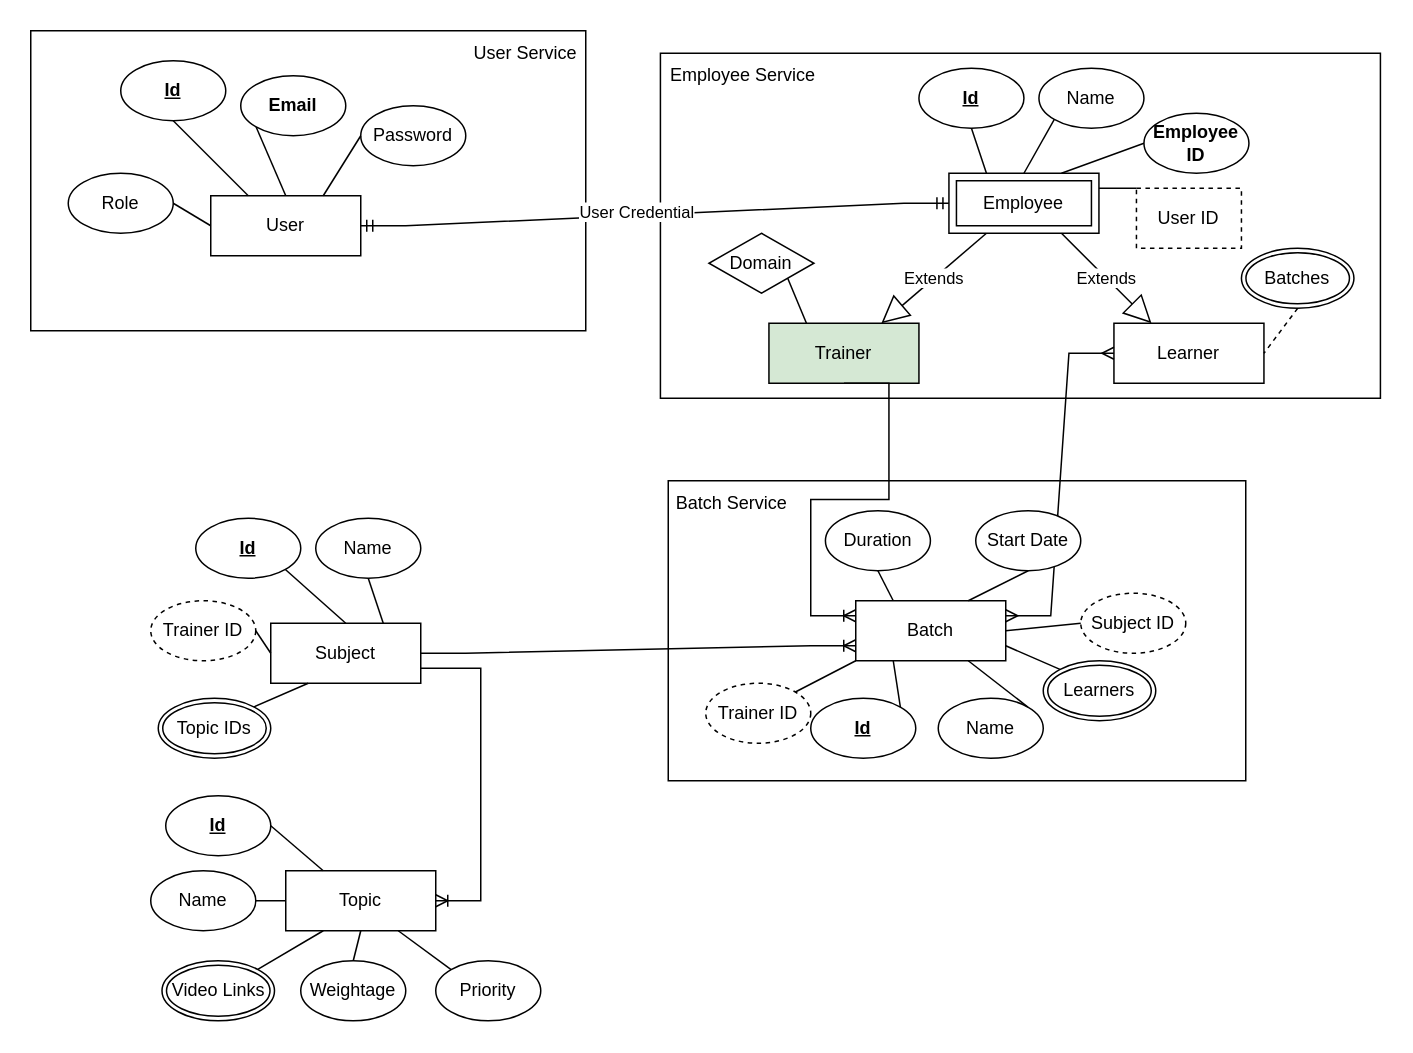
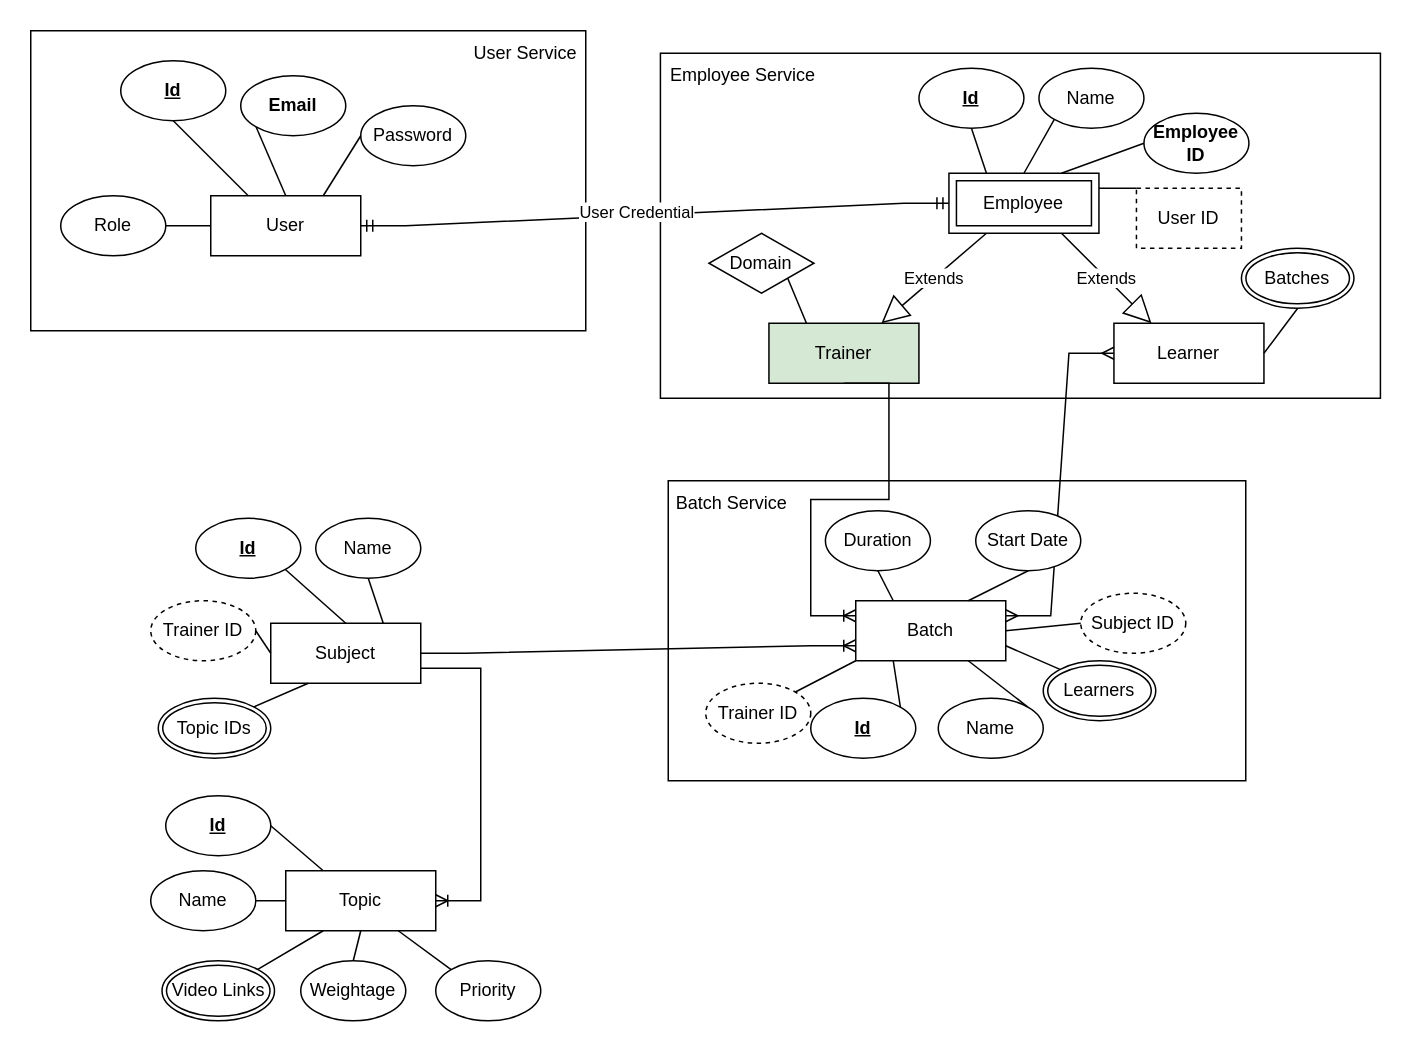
  <mxCell id="0" />
  <mxCell id="1" parent="0" />
  <mxCell id="2" value="" style="rounded=0;whiteSpace=wrap;html=1;" vertex="1" parent="1"><mxGeometry x="445" y="320" width="385" height="200" as="geometry" /></mxCell>
  <mxCell id="3" value="" style="rounded=0;whiteSpace=wrap;html=1;" parent="1" vertex="1"><mxGeometry x="439.78" y="35" width="480" height="230" as="geometry" /></mxCell>
  <mxCell id="4" value="" style="rounded=0;whiteSpace=wrap;html=1;" parent="1" vertex="1"><mxGeometry x="20" y="20" width="370" height="200" as="geometry" /></mxCell>
  <mxCell id="5" value="Employee" style="shape=ext;margin=3;double=1;whiteSpace=wrap;html=1;align=center;" parent="1" vertex="1"><mxGeometry x="632.13" y="115" width="100" height="40" as="geometry" /></mxCell>
  <mxCell id="6" value="Trainer" style="whiteSpace=wrap;html=1;align=center;fillColor=#d5e8d4;" parent="1" vertex="1"><mxGeometry x="512.13" y="215" width="100" height="40" as="geometry" /></mxCell>
  <mxCell id="7" value="Learner" style="whiteSpace=wrap;html=1;align=center;" parent="1" vertex="1"><mxGeometry x="742.13" y="215" width="100" height="40" as="geometry" /></mxCell>
  <mxCell id="8" value="&lt;b&gt;&lt;u&gt;Id&lt;/u&gt;&lt;/b&gt;" style="ellipse;whiteSpace=wrap;html=1;align=center;" parent="1" vertex="1"><mxGeometry x="612.13" y="45" width="70" height="40" as="geometry" /></mxCell>
  <mxCell id="9" value="Name" style="ellipse;whiteSpace=wrap;html=1;align=center;" parent="1" vertex="1"><mxGeometry x="692.13" y="45" width="70" height="40" as="geometry" /></mxCell>
  <mxCell id="10" value="&lt;b&gt;Employee ID&lt;/b&gt;" style="ellipse;whiteSpace=wrap;html=1;align=center;" parent="1" vertex="1"><mxGeometry x="762.13" y="75" width="70" height="40" as="geometry" /></mxCell>
  <mxCell id="11" value="" style="endArrow=none;html=1;rounded=0;exitX=0.5;exitY=1;exitDx=0;exitDy=0;entryX=0.25;entryY=0;entryDx=0;entryDy=0;" parent="1" source="8" target="5" edge="1"><mxGeometry relative="1" as="geometry"><mxPoint x="597.13" y="99" as="sourcePoint" /><mxPoint x="642.13" y="125" as="targetPoint" /></mxGeometry></mxCell>
  <mxCell id="12" value="" style="endArrow=none;html=1;rounded=0;exitX=0;exitY=1;exitDx=0;exitDy=0;entryX=0.5;entryY=0;entryDx=0;entryDy=0;" parent="1" source="9" target="5" edge="1"><mxGeometry relative="1" as="geometry"><mxPoint x="657.13" y="95" as="sourcePoint" /><mxPoint x="667.13" y="125" as="targetPoint" /></mxGeometry></mxCell>
  <mxCell id="13" value="" style="endArrow=none;html=1;rounded=0;exitX=0;exitY=0.5;exitDx=0;exitDy=0;entryX=0.75;entryY=0;entryDx=0;entryDy=0;" parent="1" source="10" target="5" edge="1"><mxGeometry relative="1" as="geometry"><mxPoint x="712.13" y="89" as="sourcePoint" /><mxPoint x="692.13" y="125" as="targetPoint" /></mxGeometry></mxCell>
  <mxCell id="14" value="Extends" style="endArrow=block;endSize=16;endFill=0;html=1;rounded=0;exitX=0.25;exitY=1;exitDx=0;exitDy=0;entryX=0.75;entryY=0;entryDx=0;entryDy=0;" parent="1" source="5" target="6" edge="1"><mxGeometry width="160" relative="1" as="geometry"><mxPoint x="657.13" y="185" as="sourcePoint" /><mxPoint x="762.13" y="215" as="targetPoint" /></mxGeometry></mxCell>
  <mxCell id="15" value="Extends" style="endArrow=block;endSize=16;endFill=0;html=1;rounded=0;exitX=0.75;exitY=1;exitDx=0;exitDy=0;entryX=0.25;entryY=0;entryDx=0;entryDy=0;" parent="1" source="5" target="7" edge="1"><mxGeometry width="160" relative="1" as="geometry"><mxPoint x="667.13" y="165" as="sourcePoint" /><mxPoint x="597.13" y="225" as="targetPoint" /></mxGeometry></mxCell>
  <mxCell id="16" value="Domain" style="rhombus;whiteSpace=wrap;html=1;align=center;" parent="1" vertex="1"><mxGeometry x="472.13" y="155" width="70" height="40" as="geometry" /></mxCell>
  <mxCell id="17" value="" style="endArrow=none;html=1;rounded=0;exitX=1;exitY=1;exitDx=0;exitDy=0;entryX=0.25;entryY=0;entryDx=0;entryDy=0;" parent="1" source="16" target="6" edge="1"><mxGeometry relative="1" as="geometry"><mxPoint x="502.13" y="205" as="sourcePoint" /><mxPoint x="522.13" y="225" as="targetPoint" /></mxGeometry></mxCell>
  <mxCell id="18" value="User ID" style="whiteSpace=wrap;html=1;align=center;dashed=1;rounded=0;" parent="1" vertex="1"><mxGeometry x="757.13" y="125" width="70" height="40" as="geometry" /></mxCell>
  <mxCell id="19" value="" style="endArrow=none;html=1;rounded=0;exitX=0;exitY=0;exitDx=0;exitDy=0;entryX=1;entryY=0.25;entryDx=0;entryDy=0;" parent="1" source="18" target="5" edge="1"><mxGeometry relative="1" as="geometry"><mxPoint x="772.13" y="105" as="sourcePoint" /><mxPoint x="717.13" y="125" as="targetPoint" /></mxGeometry></mxCell>
  <mxCell id="20" value="User" style="whiteSpace=wrap;html=1;align=center;" parent="1" vertex="1"><mxGeometry x="140" y="130" width="100" height="40" as="geometry" /></mxCell>
  <mxCell id="21" value="&lt;b&gt;&lt;u&gt;Id&lt;/u&gt;&lt;/b&gt;" style="ellipse;whiteSpace=wrap;html=1;align=center;" parent="1" vertex="1"><mxGeometry x="80" y="40" width="70" height="40" as="geometry" /></mxCell>
  <mxCell id="22" value="&lt;b&gt;Email&lt;/b&gt;" style="ellipse;whiteSpace=wrap;html=1;align=center;" parent="1" vertex="1"><mxGeometry x="160" y="50" width="70" height="40" as="geometry" /></mxCell>
  <mxCell id="23" value="Password" style="ellipse;whiteSpace=wrap;html=1;align=center;" parent="1" vertex="1"><mxGeometry x="240" y="70" width="70" height="40" as="geometry" /></mxCell>
- <mxCell id="24" value="Role" style="ellipse;whiteSpace=wrap;html=1;align=center;" parent="1" vertex="1"><mxGeometry x="45" y="115" width="70" height="40" as="geometry" /></mxCell>
+ <mxCell id="24" value="Role" style="ellipse;whiteSpace=wrap;html=1;align=center;" parent="1" vertex="1"><mxGeometry x="40" y="130" width="70" height="40" as="geometry" /></mxCell>
  <mxCell id="25" value="" style="endArrow=none;html=1;rounded=0;exitX=1;exitY=0.5;exitDx=0;exitDy=0;entryX=0;entryY=0.5;entryDx=0;entryDy=0;" parent="1" source="24" target="20" edge="1"><mxGeometry relative="1" as="geometry"><mxPoint x="385" y="200" as="sourcePoint" /><mxPoint x="395" y="230" as="targetPoint" /></mxGeometry></mxCell>
  <mxCell id="26" value="" style="endArrow=none;html=1;rounded=0;exitX=0.5;exitY=1;exitDx=0;exitDy=0;entryX=0.25;entryY=0;entryDx=0;entryDy=0;" parent="1" source="21" target="20" edge="1"><mxGeometry relative="1" as="geometry"><mxPoint x="100" y="110" as="sourcePoint" /><mxPoint x="150" y="150" as="targetPoint" /></mxGeometry></mxCell>
  <mxCell id="27" value="" style="endArrow=none;html=1;rounded=0;exitX=0;exitY=1;exitDx=0;exitDy=0;entryX=0.5;entryY=0;entryDx=0;entryDy=0;" parent="1" source="22" target="20" edge="1"><mxGeometry relative="1" as="geometry"><mxPoint x="125" y="90" as="sourcePoint" /><mxPoint x="175" y="140" as="targetPoint" /></mxGeometry></mxCell>
  <mxCell id="28" value="" style="endArrow=none;html=1;rounded=0;exitX=0;exitY=0.5;exitDx=0;exitDy=0;entryX=0.75;entryY=0;entryDx=0;entryDy=0;" parent="1" source="23" target="20" edge="1"><mxGeometry relative="1" as="geometry"><mxPoint x="180" y="94" as="sourcePoint" /><mxPoint x="200" y="140" as="targetPoint" /></mxGeometry></mxCell>
  <mxCell id="29" value="" style="edgeStyle=entityRelationEdgeStyle;fontSize=12;html=1;endArrow=ERmandOne;startArrow=ERmandOne;rounded=0;entryX=0;entryY=0.5;entryDx=0;entryDy=0;exitX=1;exitY=0.5;exitDx=0;exitDy=0;" parent="1" source="20" target="5" edge="1"><mxGeometry width="100" height="100" relative="1" as="geometry"><mxPoint x="330" y="200" as="sourcePoint" /><mxPoint x="430" y="100" as="targetPoint" /></mxGeometry></mxCell>
  <mxCell id="30" value="User Credential" style="edgeLabel;html=1;align=center;verticalAlign=middle;resizable=0;points=[];" parent="29" vertex="1" connectable="0"><mxGeometry x="-0.061" y="3" relative="1" as="geometry"><mxPoint as="offset" /></mxGeometry></mxCell>
  <mxCell id="31" value="Batches" style="ellipse;shape=doubleEllipse;margin=3;whiteSpace=wrap;html=1;align=center;" parent="1" vertex="1"><mxGeometry x="827.13" y="165" width="75" height="40" as="geometry" /></mxCell>
- <mxCell id="32" value="" style="endArrow=none;html=1;rounded=0;exitX=0.5;exitY=1;exitDx=0;exitDy=0;entryX=1;entryY=0.5;entryDx=0;entryDy=0;dashed=1;" parent="1" source="31" target="7" edge="1"><mxGeometry relative="1" as="geometry"><mxPoint x="778.13" y="141" as="sourcePoint" /><mxPoint x="742.13" y="135" as="targetPoint" /></mxGeometry></mxCell>
+ <mxCell id="32" value="" style="endArrow=none;html=1;rounded=0;exitX=0.5;exitY=1;exitDx=0;exitDy=0;entryX=1;entryY=0.5;entryDx=0;entryDy=0;" parent="1" source="31" target="7" edge="1"><mxGeometry relative="1" as="geometry"><mxPoint x="778.13" y="141" as="sourcePoint" /><mxPoint x="742.13" y="135" as="targetPoint" /></mxGeometry></mxCell>
  <mxCell id="33" value="Batch" style="whiteSpace=wrap;html=1;align=center;" parent="1" vertex="1"><mxGeometry x="570" y="400" width="100" height="40" as="geometry" /></mxCell>
  <mxCell id="34" value="&lt;b&gt;&lt;u&gt;Id&lt;/u&gt;&lt;/b&gt;" style="ellipse;whiteSpace=wrap;html=1;align=center;" parent="1" vertex="1"><mxGeometry x="540" y="465" width="70" height="40" as="geometry" /></mxCell>
  <mxCell id="35" value="Name" style="ellipse;whiteSpace=wrap;html=1;align=center;" parent="1" vertex="1"><mxGeometry x="625" y="465" width="70" height="40" as="geometry" /></mxCell>
  <mxCell id="36" value="Learners" style="ellipse;shape=doubleEllipse;margin=3;whiteSpace=wrap;html=1;align=center;" parent="1" vertex="1"><mxGeometry x="695" y="440" width="75" height="40" as="geometry" /></mxCell>
  <mxCell id="37" value="" style="edgeStyle=entityRelationEdgeStyle;fontSize=12;html=1;endArrow=ERmany;startArrow=ERmany;rounded=0;entryX=0;entryY=0.5;entryDx=0;entryDy=0;exitX=1;exitY=0.25;exitDx=0;exitDy=0;" parent="1" source="33" target="7" edge="1"><mxGeometry width="100" height="100" relative="1" as="geometry"><mxPoint x="420" y="380" as="sourcePoint" /><mxPoint x="520" y="280" as="targetPoint" /></mxGeometry></mxCell>
  <mxCell id="38" value="" style="endArrow=none;html=1;rounded=0;exitX=0;exitY=0;exitDx=0;exitDy=0;entryX=1;entryY=0.75;entryDx=0;entryDy=0;" parent="1" source="36" target="33" edge="1"><mxGeometry relative="1" as="geometry"><mxPoint x="813" y="295" as="sourcePoint" /><mxPoint x="790" y="325" as="targetPoint" /></mxGeometry></mxCell>
  <mxCell id="39" value="" style="endArrow=none;html=1;rounded=0;exitX=1;exitY=0;exitDx=0;exitDy=0;entryX=0.75;entryY=1;entryDx=0;entryDy=0;" parent="1" source="35" target="33" edge="1"><mxGeometry relative="1" as="geometry"><mxPoint x="719" y="451" as="sourcePoint" /><mxPoint x="680" y="440" as="targetPoint" /></mxGeometry></mxCell>
  <mxCell id="40" value="" style="endArrow=none;html=1;rounded=0;exitX=1;exitY=0;exitDx=0;exitDy=0;entryX=0.25;entryY=1;entryDx=0;entryDy=0;" parent="1" source="34" target="33" edge="1"><mxGeometry relative="1" as="geometry"><mxPoint x="694" y="481" as="sourcePoint" /><mxPoint x="655" y="450" as="targetPoint" /></mxGeometry></mxCell>
  <mxCell id="41" value="Trainer ID" style="ellipse;whiteSpace=wrap;html=1;align=center;dashed=1;" parent="1" vertex="1"><mxGeometry x="470" y="455" width="70" height="40" as="geometry" /></mxCell>
  <mxCell id="42" value="" style="endArrow=none;html=1;rounded=0;exitX=1;exitY=0;exitDx=0;exitDy=0;entryX=0;entryY=1;entryDx=0;entryDy=0;" parent="1" source="41" target="33" edge="1"><mxGeometry relative="1" as="geometry"><mxPoint x="609" y="481" as="sourcePoint" /><mxPoint x="605" y="450" as="targetPoint" /></mxGeometry></mxCell>
  <mxCell id="43" value="Subject" style="whiteSpace=wrap;html=1;align=center;" parent="1" vertex="1"><mxGeometry x="180" y="415" width="100" height="40" as="geometry" /></mxCell>
  <mxCell id="44" value="&lt;b&gt;&lt;u&gt;Id&lt;/u&gt;&lt;/b&gt;" style="ellipse;whiteSpace=wrap;html=1;align=center;" parent="1" vertex="1"><mxGeometry x="130" y="345" width="70" height="40" as="geometry" /></mxCell>
  <mxCell id="45" value="Name" style="ellipse;whiteSpace=wrap;html=1;align=center;" parent="1" vertex="1"><mxGeometry x="210" y="345" width="70" height="40" as="geometry" /></mxCell>
  <mxCell id="46" value="Trainer ID" style="ellipse;whiteSpace=wrap;html=1;align=center;dashed=1;" parent="1" vertex="1"><mxGeometry x="100" y="400" width="70" height="40" as="geometry" /></mxCell>
  <mxCell id="47" value="Topic IDs" style="ellipse;shape=doubleEllipse;margin=3;whiteSpace=wrap;html=1;align=center;" parent="1" vertex="1"><mxGeometry x="105" y="465" width="75" height="40" as="geometry" /></mxCell>
  <mxCell id="48" value="Start Date" style="ellipse;whiteSpace=wrap;html=1;align=center;" parent="1" vertex="1"><mxGeometry x="650" y="340" width="70" height="40" as="geometry" /></mxCell>
  <mxCell id="49" value="Duration" style="ellipse;whiteSpace=wrap;html=1;align=center;" parent="1" vertex="1"><mxGeometry x="549.78" y="340" width="70" height="40" as="geometry" /></mxCell>
  <mxCell id="50" value="" style="endArrow=none;html=1;rounded=0;exitX=0.5;exitY=1;exitDx=0;exitDy=0;entryX=0.25;entryY=0;entryDx=0;entryDy=0;" parent="1" source="49" target="33" edge="1"><mxGeometry relative="1" as="geometry"><mxPoint x="539" y="471" as="sourcePoint" /><mxPoint x="580" y="450" as="targetPoint" /></mxGeometry></mxCell>
  <mxCell id="51" value="" style="endArrow=none;html=1;rounded=0;exitX=0.75;exitY=0;exitDx=0;exitDy=0;entryX=0.5;entryY=1;entryDx=0;entryDy=0;" parent="1" source="33" target="48" edge="1"><mxGeometry relative="1" as="geometry"><mxPoint x="549" y="481" as="sourcePoint" /><mxPoint x="590" y="460" as="targetPoint" /></mxGeometry></mxCell>
  <mxCell id="52" value="Subject ID" style="ellipse;whiteSpace=wrap;html=1;align=center;dashed=1;" parent="1" vertex="1"><mxGeometry x="720" y="395" width="70" height="40" as="geometry" /></mxCell>
  <mxCell id="53" value="" style="endArrow=none;html=1;rounded=0;exitX=0;exitY=0.5;exitDx=0;exitDy=0;entryX=1;entryY=0.5;entryDx=0;entryDy=0;" parent="1" source="52" target="33" edge="1"><mxGeometry relative="1" as="geometry"><mxPoint x="540" y="395" as="sourcePoint" /><mxPoint x="580" y="410" as="targetPoint" /></mxGeometry></mxCell>
  <mxCell id="54" value="" style="endArrow=none;html=1;rounded=0;exitX=0.5;exitY=1;exitDx=0;exitDy=0;entryX=0.75;entryY=0;entryDx=0;entryDy=0;" parent="1" source="45" target="43" edge="1"><mxGeometry relative="1" as="geometry"><mxPoint x="480" y="405" as="sourcePoint" /><mxPoint x="520" y="420" as="targetPoint" /></mxGeometry></mxCell>
  <mxCell id="55" value="" style="endArrow=none;html=1;rounded=0;exitX=1;exitY=1;exitDx=0;exitDy=0;entryX=0.5;entryY=0;entryDx=0;entryDy=0;" parent="1" source="44" target="43" edge="1"><mxGeometry relative="1" as="geometry"><mxPoint x="255" y="395" as="sourcePoint" /><mxPoint x="265" y="425" as="targetPoint" /></mxGeometry></mxCell>
  <mxCell id="56" value="" style="endArrow=none;html=1;rounded=0;exitX=1;exitY=0.5;exitDx=0;exitDy=0;entryX=0;entryY=0.5;entryDx=0;entryDy=0;" parent="1" source="46" target="43" edge="1"><mxGeometry relative="1" as="geometry"><mxPoint x="199" y="389" as="sourcePoint" /><mxPoint x="240" y="425" as="targetPoint" /></mxGeometry></mxCell>
  <mxCell id="57" value="" style="endArrow=none;html=1;rounded=0;exitX=1;exitY=0;exitDx=0;exitDy=0;entryX=0.25;entryY=1;entryDx=0;entryDy=0;" parent="1" source="47" target="43" edge="1"><mxGeometry relative="1" as="geometry"><mxPoint x="180" y="430" as="sourcePoint" /><mxPoint x="190" y="445" as="targetPoint" /></mxGeometry></mxCell>
  <mxCell id="58" value="" style="edgeStyle=entityRelationEdgeStyle;fontSize=12;html=1;endArrow=ERoneToMany;rounded=0;exitX=1;exitY=0.5;exitDx=0;exitDy=0;entryX=0;entryY=0.75;entryDx=0;entryDy=0;" parent="1" source="43" target="33" edge="1"><mxGeometry width="100" height="100" relative="1" as="geometry"><mxPoint x="440" y="330" as="sourcePoint" /><mxPoint x="460" y="435" as="targetPoint" /></mxGeometry></mxCell>
  <mxCell id="59" value="Topic" style="whiteSpace=wrap;html=1;align=center;" parent="1" vertex="1"><mxGeometry x="190" y="580" width="100" height="40" as="geometry" /></mxCell>
  <mxCell id="60" value="&lt;b&gt;&lt;u&gt;Id&lt;/u&gt;&lt;/b&gt;" style="ellipse;whiteSpace=wrap;html=1;align=center;" parent="1" vertex="1"><mxGeometry x="110" y="530" width="70" height="40" as="geometry" /></mxCell>
  <mxCell id="61" value="Name" style="ellipse;whiteSpace=wrap;html=1;align=center;" parent="1" vertex="1"><mxGeometry x="100" y="580" width="70" height="40" as="geometry" /></mxCell>
  <mxCell id="62" value="Video Links" style="ellipse;shape=doubleEllipse;margin=3;whiteSpace=wrap;html=1;align=center;" parent="1" vertex="1"><mxGeometry x="107.5" y="640" width="75" height="40" as="geometry" /></mxCell>
  <mxCell id="63" value="" style="endArrow=none;html=1;rounded=0;exitX=1;exitY=0.5;exitDx=0;exitDy=0;entryX=0.25;entryY=0;entryDx=0;entryDy=0;" parent="1" source="60" target="59" edge="1"><mxGeometry relative="1" as="geometry"><mxPoint x="255" y="395" as="sourcePoint" /><mxPoint x="265" y="425" as="targetPoint" /></mxGeometry></mxCell>
  <mxCell id="64" value="" style="endArrow=none;html=1;rounded=0;exitX=1;exitY=0.5;exitDx=0;exitDy=0;entryX=0;entryY=0.5;entryDx=0;entryDy=0;" parent="1" source="61" target="59" edge="1"><mxGeometry relative="1" as="geometry"><mxPoint x="190" y="560" as="sourcePoint" /><mxPoint x="225" y="590" as="targetPoint" /></mxGeometry></mxCell>
  <mxCell id="65" value="" style="endArrow=none;html=1;rounded=0;exitX=1;exitY=0;exitDx=0;exitDy=0;entryX=0.25;entryY=1;entryDx=0;entryDy=0;" parent="1" source="62" target="59" edge="1"><mxGeometry relative="1" as="geometry"><mxPoint x="170" y="596" as="sourcePoint" /><mxPoint x="200" y="610" as="targetPoint" /></mxGeometry></mxCell>
  <mxCell id="66" value="Weightage" style="ellipse;whiteSpace=wrap;html=1;align=center;" parent="1" vertex="1"><mxGeometry x="200" y="640" width="70" height="40" as="geometry" /></mxCell>
  <mxCell id="67" value="Priority" style="ellipse;whiteSpace=wrap;html=1;align=center;" parent="1" vertex="1"><mxGeometry x="290" y="640" width="70" height="40" as="geometry" /></mxCell>
  <mxCell id="68" value="" style="endArrow=none;html=1;rounded=0;exitX=0.5;exitY=0;exitDx=0;exitDy=0;entryX=0.5;entryY=1;entryDx=0;entryDy=0;" parent="1" source="66" target="59" edge="1"><mxGeometry relative="1" as="geometry"><mxPoint x="181" y="656" as="sourcePoint" /><mxPoint x="225" y="630" as="targetPoint" /></mxGeometry></mxCell>
  <mxCell id="69" value="" style="endArrow=none;html=1;rounded=0;exitX=0;exitY=0;exitDx=0;exitDy=0;entryX=0.75;entryY=1;entryDx=0;entryDy=0;" parent="1" source="67" target="59" edge="1"><mxGeometry relative="1" as="geometry"><mxPoint x="245" y="650" as="sourcePoint" /><mxPoint x="250" y="630" as="targetPoint" /></mxGeometry></mxCell>
  <mxCell id="70" value="" style="edgeStyle=entityRelationEdgeStyle;fontSize=12;html=1;endArrow=ERoneToMany;rounded=0;exitX=1;exitY=0.75;exitDx=0;exitDy=0;" parent="1" source="43" target="59" edge="1"><mxGeometry width="100" height="100" relative="1" as="geometry"><mxPoint x="290" y="445" as="sourcePoint" /><mxPoint x="460" y="445" as="targetPoint" /></mxGeometry></mxCell>
  <mxCell id="71" value="User Service" style="text;html=1;strokeColor=none;fillColor=none;align=center;verticalAlign=middle;whiteSpace=wrap;rounded=0;" parent="1" vertex="1"><mxGeometry x="310" y="20" width="80" height="30" as="geometry" /></mxCell>
  <mxCell id="72" value="" style="edgeStyle=entityRelationEdgeStyle;fontSize=12;html=1;endArrow=ERoneToMany;rounded=0;exitX=0.5;exitY=1;exitDx=0;exitDy=0;entryX=0;entryY=0.25;entryDx=0;entryDy=0;" parent="1" source="6" target="33" edge="1"><mxGeometry width="100" height="100" relative="1" as="geometry"><mxPoint x="540" y="330" as="sourcePoint" /><mxPoint x="640" y="230" as="targetPoint" /></mxGeometry></mxCell>
  <mxCell id="73" value="Employee Service" style="text;html=1;strokeColor=none;fillColor=none;align=center;verticalAlign=middle;whiteSpace=wrap;rounded=0;" parent="1" vertex="1"><mxGeometry x="439.78" y="35" width="110" height="30" as="geometry" /></mxCell>
  <mxCell id="74" value="Batch Service" style="text;html=1;strokeColor=none;fillColor=none;align=center;verticalAlign=middle;whiteSpace=wrap;rounded=0;" vertex="1" parent="1"><mxGeometry x="445" y="320" width="85" height="30" as="geometry" /></mxCell>
